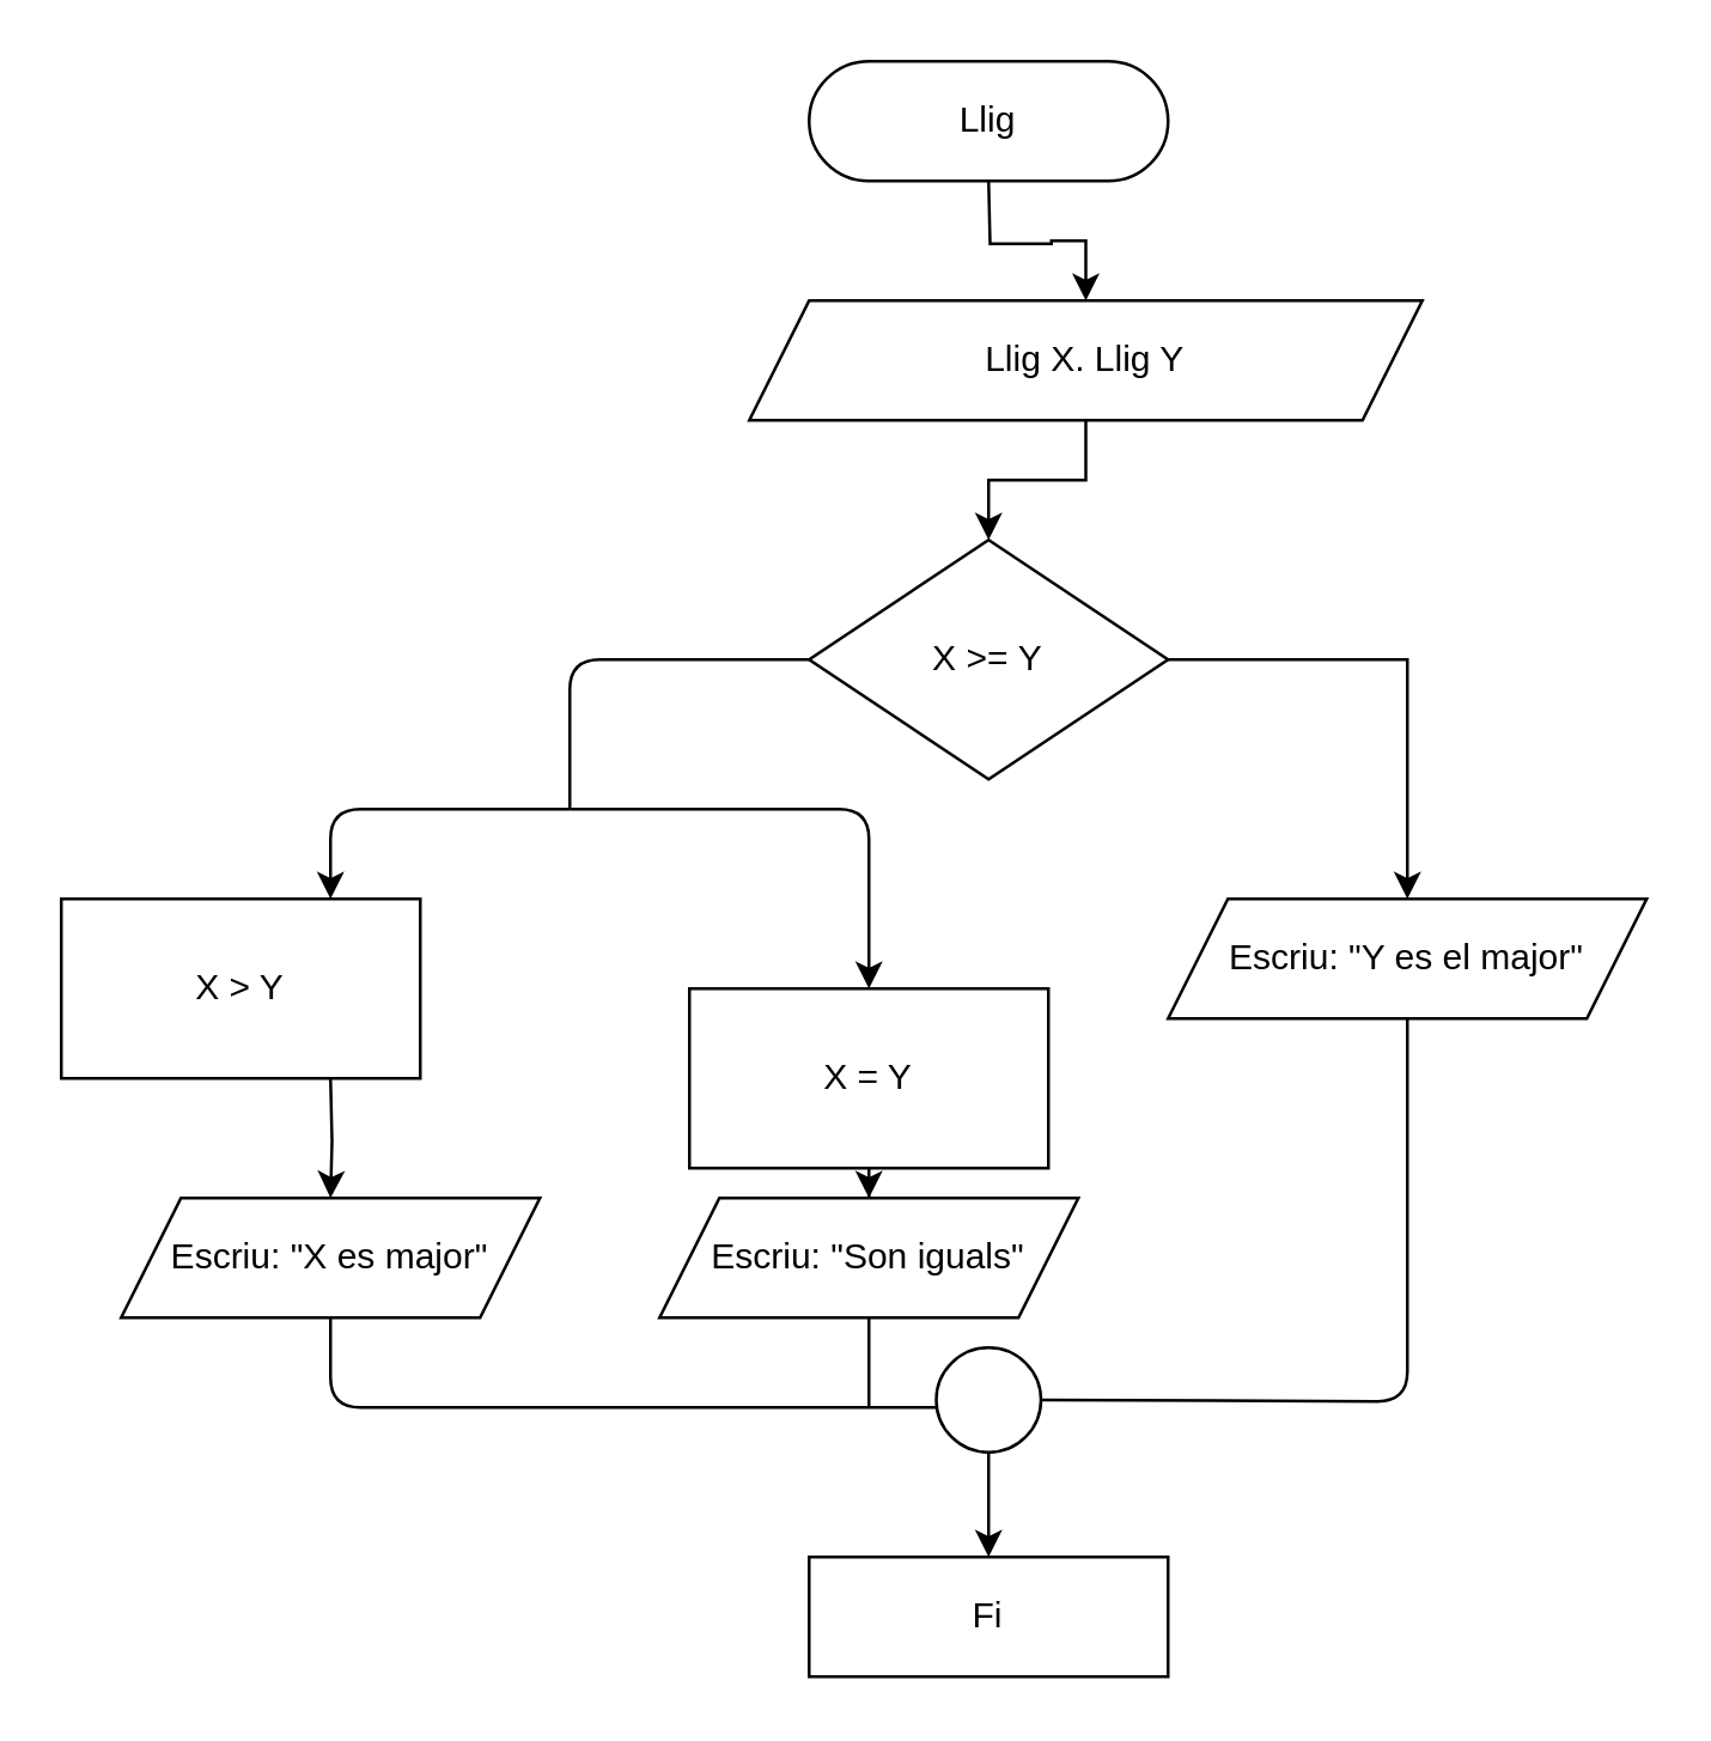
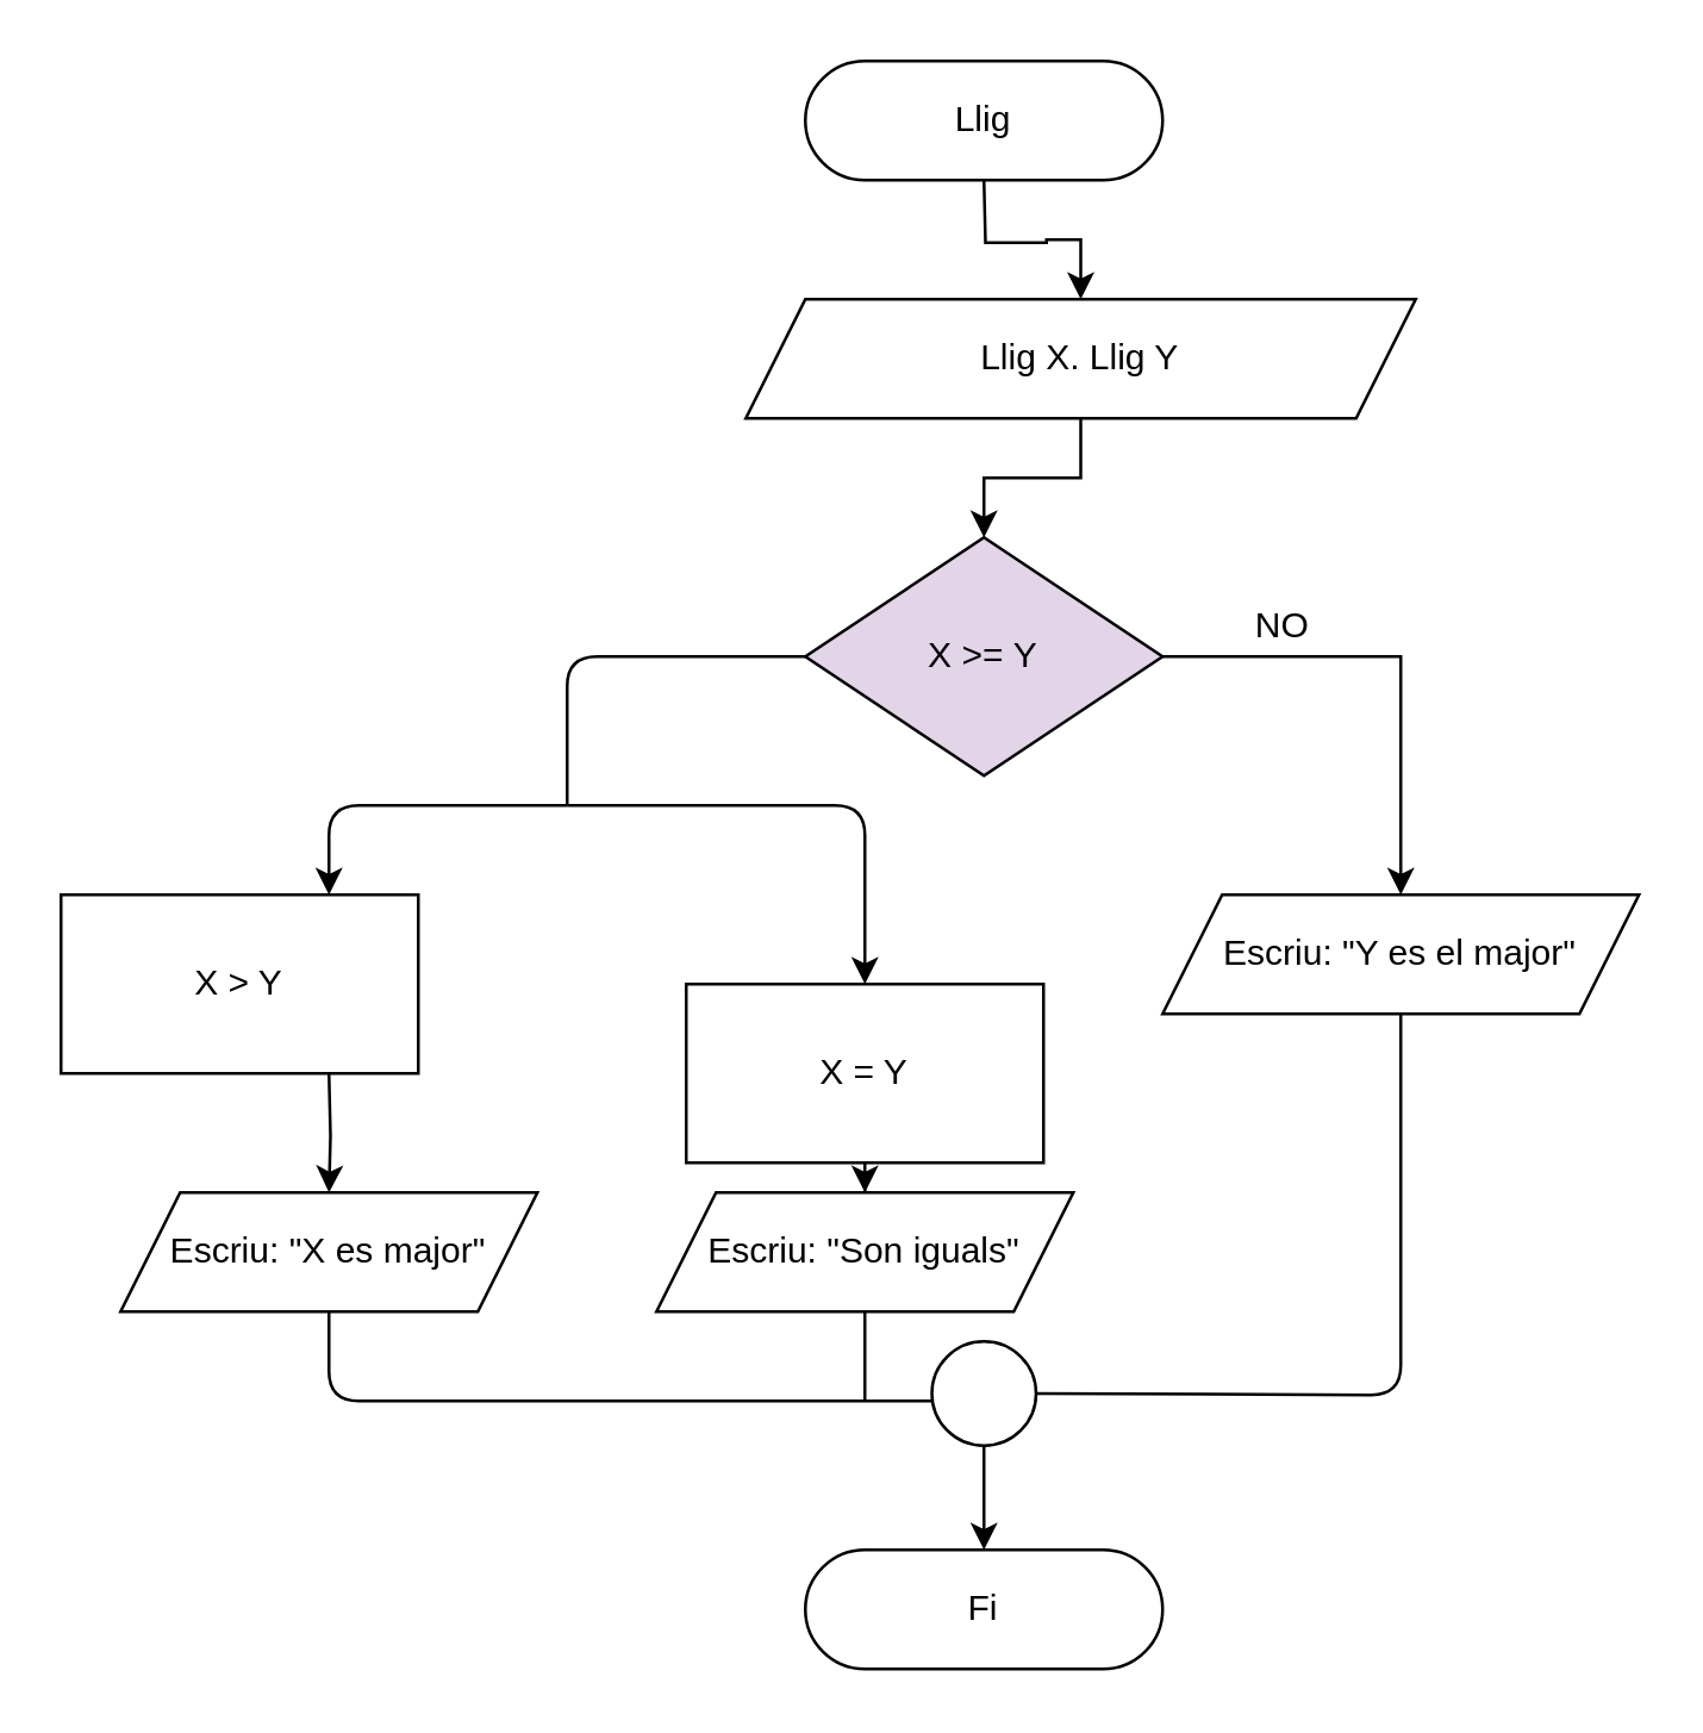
  <mxCell id="0" />
  <mxCell id="1" parent="0" />
  <mxCell id="2" style="edgeStyle=orthogonalEdgeStyle;rounded=0;orthogonalLoop=1;jettySize=auto;html=1;exitX=0.5;exitY=1;exitDx=0;exitDy=0;" edge="1" parent="1" target="5"><mxGeometry relative="1" as="geometry"><mxPoint x="320" y="110" as="targetPoint" /><mxPoint x="330" y="60" as="sourcePoint" /></mxGeometry></mxCell>
  <mxCell id="3" value="Llig" style="rounded=1;whiteSpace=wrap;html=1;arcSize=50;" vertex="1" parent="1"><mxGeometry x="270" width="120" height="40" as="geometry" y="20" /></mxCell>
  <mxCell id="4" style="edgeStyle=orthogonalEdgeStyle;rounded=0;orthogonalLoop=1;jettySize=auto;html=1;" edge="1" parent="1" source="5" target="7"><mxGeometry relative="1" as="geometry"><mxPoint x="330" y="180" as="targetPoint" /></mxGeometry></mxCell>
  <mxCell id="5" value="Llig X. Llig Y" style="shape=parallelogram;perimeter=parallelogramPerimeter;whiteSpace=wrap;html=1;fixedSize=1;" vertex="1" parent="1"><mxGeometry x="250" y="100" width="225" height="40" as="geometry" /></mxCell>
  <mxCell id="6" style="edgeStyle=orthogonalEdgeStyle;rounded=0;orthogonalLoop=1;jettySize=auto;html=1;entryX=0.5;entryY=0;entryDx=0;entryDy=0;" edge="1" parent="1" source="7" target="18"><mxGeometry relative="1" as="geometry"><mxPoint x="470" y="260" as="targetPoint" /><Array as="points"><mxPoint x="470" y="220" /></Array></mxGeometry></mxCell>
- <mxCell id="7" value="X &amp;gt;=&amp;nbsp;Y" style="rhombus;whiteSpace=wrap;html=1;" vertex="1" parent="1"><mxGeometry x="270" y="180" width="120" height="80" as="geometry" /></mxCell>
+ <mxCell id="7" value="X &amp;gt;=&amp;nbsp;Y" style="rhombus;whiteSpace=wrap;html=1;fillColor=#e1d5e7;" vertex="1" parent="1"><mxGeometry x="270" y="180" width="120" height="80" as="geometry" /></mxCell>
  <mxCell id="8" value="" style="endArrow=none;html=1;entryX=0;entryY=0.5;entryDx=0;entryDy=0;" edge="1" parent="1" target="7"><mxGeometry width="50" height="50" relative="1" as="geometry"><mxPoint x="190" y="270" as="sourcePoint" /><mxPoint x="290" y="280" as="targetPoint" /><Array as="points"><mxPoint x="190" y="220" /></Array></mxGeometry></mxCell>
  <mxCell id="9" value="" style="endArrow=classic;html=1;entryX=0.5;entryY=0;entryDx=0;entryDy=0;" edge="1" parent="1" target="14"><mxGeometry width="50" height="50" relative="1" as="geometry"><mxPoint x="190" y="270" as="sourcePoint" /><mxPoint x="290" y="300" as="targetPoint" /><Array as="points"><mxPoint x="290" y="270" /></Array></mxGeometry></mxCell>
  <mxCell id="10" value="" style="endArrow=classic;html=1;entryX=0.5;entryY=0;entryDx=0;entryDy=0;" edge="1" parent="1"><mxGeometry width="50" height="50" relative="1" as="geometry"><mxPoint x="190" y="270" as="sourcePoint" /><mxPoint x="110" y="300" as="targetPoint" /><Array as="points"><mxPoint x="110" y="270" /></Array></mxGeometry></mxCell>
  <mxCell id="11" style="edgeStyle=orthogonalEdgeStyle;rounded=0;orthogonalLoop=1;jettySize=auto;html=1;entryX=0.5;entryY=0;entryDx=0;entryDy=0;" edge="1" parent="1" target="16"><mxGeometry relative="1" as="geometry"><mxPoint x="110" y="400" as="targetPoint" /><mxPoint x="110" y="360" as="sourcePoint" /></mxGeometry></mxCell>
  <mxCell id="12" value="X &amp;gt; Y" style="rounded=0;whiteSpace=wrap;html=1;" vertex="1" parent="1"><mxGeometry x="20" y="300" width="120" height="60" as="geometry" /></mxCell>
  <mxCell id="13" style="edgeStyle=orthogonalEdgeStyle;rounded=0;orthogonalLoop=1;jettySize=auto;html=1;" edge="1" parent="1" source="14" target="15"><mxGeometry relative="1" as="geometry"><mxPoint x="290" y="400" as="targetPoint" /></mxGeometry></mxCell>
  <mxCell id="14" value="X = Y" style="rounded=0;whiteSpace=wrap;html=1;" vertex="1" parent="1"><mxGeometry x="230" y="330" width="120" height="60" as="geometry" /></mxCell>
  <mxCell id="15" value="Escriu: &quot;Son iguals&quot;" style="shape=parallelogram;perimeter=parallelogramPerimeter;whiteSpace=wrap;html=1;fixedSize=1;" vertex="1" parent="1"><mxGeometry x="220" y="400" width="140" height="40" as="geometry" /></mxCell>
  <mxCell id="16" value="Escriu: &quot;X es major&quot;" style="shape=parallelogram;perimeter=parallelogramPerimeter;whiteSpace=wrap;html=1;fixedSize=1;" vertex="1" parent="1"><mxGeometry x="40" y="400" width="140" height="40" as="geometry" /></mxCell>
+ <mxCell id="17" value="NO" style="text;html=1;align=center;verticalAlign=middle;resizable=0;points=[];autosize=1;strokeColor=none;fillColor=none;" vertex="1" parent="1"><mxGeometry x="415" y="200" width="30" height="20" as="geometry" /></mxCell>
  <mxCell id="18" value="Escriu: &quot;Y es el major&quot;" style="shape=parallelogram;perimeter=parallelogramPerimeter;whiteSpace=wrap;html=1;fixedSize=1;" vertex="1" parent="1"><mxGeometry x="390" y="300" width="160" height="40" as="geometry" /></mxCell>
  <mxCell id="19" value="" style="endArrow=none;html=1;exitX=0.5;exitY=1;exitDx=0;exitDy=0;" edge="1" parent="1"><mxGeometry width="50" height="50" relative="1" as="geometry"><mxPoint x="110" y="440" as="sourcePoint" /><mxPoint x="320" y="470" as="targetPoint" /><Array as="points"><mxPoint x="110" y="470" /></Array></mxGeometry></mxCell>
  <mxCell id="20" value="" style="endArrow=none;html=1;entryX=0.5;entryY=1;entryDx=0;entryDy=0;" edge="1" parent="1" target="15"><mxGeometry width="50" height="50" relative="1" as="geometry"><mxPoint x="290" y="470" as="sourcePoint" /><mxPoint x="300" y="480" as="targetPoint" /></mxGeometry></mxCell>
  <mxCell id="21" style="edgeStyle=orthogonalEdgeStyle;rounded=0;orthogonalLoop=1;jettySize=auto;html=1;" edge="1" parent="1" source="22" target="24"><mxGeometry relative="1" as="geometry"><mxPoint x="330" y="530" as="targetPoint" /></mxGeometry></mxCell>
  <mxCell id="22" value="" style="ellipse;whiteSpace=wrap;html=1;aspect=fixed;" vertex="1" parent="1"><mxGeometry x="312.5" y="450" width="35" height="35" as="geometry" /></mxCell>
  <mxCell id="23" value="" style="endArrow=none;html=1;entryX=0.5;entryY=1;entryDx=0;entryDy=0;exitX=1;exitY=0.5;exitDx=0;exitDy=0;" edge="1" parent="1" source="22" target="18"><mxGeometry width="50" height="50" relative="1" as="geometry"><mxPoint x="360" y="550" as="sourcePoint" /><mxPoint x="410" y="500" as="targetPoint" /><Array as="points"><mxPoint x="470" y="468" /></Array></mxGeometry></mxCell>
- <mxCell id="24" value="Fi" style="whiteSpace=wrap;html=1;arcSize=50;rounded=0;" vertex="1" parent="1"><mxGeometry x="270" y="520" width="120" height="40" as="geometry" /></mxCell>
+ <mxCell id="24" value="Fi" style="rounded=1;whiteSpace=wrap;html=1;arcSize=50;" vertex="1" parent="1"><mxGeometry x="270" y="520" width="120" height="40" as="geometry" /></mxCell>
